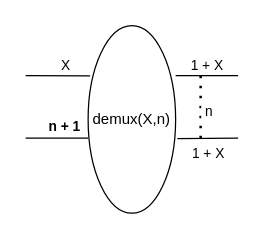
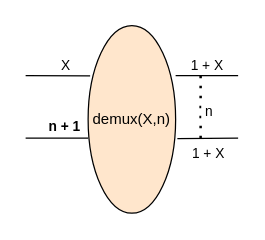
  <mxCell id="0" />
  <mxCell id="1" parent="0" />
- <mxCell id="2" value="demux(X,n)" style="ellipse;whiteSpace=wrap;html=1;" vertex="1" parent="1"><mxGeometry x="70" y="20" width="70" height="150" as="geometry" /></mxCell>
+ <mxCell id="2" value="demux(X,n)" style="ellipse;whiteSpace=wrap;html=1;fillColor=#ffe6cc;" vertex="1" parent="1"><mxGeometry x="70" y="20" width="70" height="150" as="geometry" /></mxCell>
  <mxCell id="3" value="" style="endArrow=none;html=1;rounded=0;entryX=0.023;entryY=0.268;entryDx=0;entryDy=0;entryPerimeter=0;" edge="1" parent="1" target="2"><mxGeometry width="50" height="50" relative="1" as="geometry"><mxPoint x="20" y="60" as="sourcePoint" /><mxPoint x="70" y="100" as="targetPoint" /></mxGeometry></mxCell>
  <mxCell id="4" value="X" style="edgeLabel;html=1;align=center;verticalAlign=bottom;resizable=0;points=[];labelPosition=center;verticalLabelPosition=top;" vertex="1" connectable="0" parent="3"><mxGeometry x="0.225" y="-2" relative="1" as="geometry"><mxPoint y="-2" as="offset" /></mxGeometry></mxCell>
  <mxCell id="5" value="" style="endArrow=none;html=1;rounded=0;entryX=0;entryY=0.6;entryDx=0;entryDy=0;entryPerimeter=0;" edge="1" parent="1" target="2"><mxGeometry width="50" height="50" relative="1" as="geometry"><mxPoint x="20" y="110" as="sourcePoint" /><mxPoint x="70" y="-40" as="targetPoint" /></mxGeometry></mxCell>
  <mxCell id="6" value="&lt;b&gt;n + 1&lt;/b&gt;" style="edgeLabel;html=1;align=center;verticalAlign=bottom;resizable=0;points=[];labelPosition=center;verticalLabelPosition=top;" vertex="1" connectable="0" parent="5"><mxGeometry x="0.184" y="1" relative="1" as="geometry"><mxPoint as="offset" /></mxGeometry></mxCell>
  <mxCell id="7" value="" style="endArrow=none;html=1;rounded=0;exitX=1;exitY=0.267;exitDx=0;exitDy=0;exitPerimeter=0;" edge="1" parent="1" source="2"><mxGeometry width="50" height="50" relative="1" as="geometry"><mxPoint x="140" y="60" as="sourcePoint" /><mxPoint x="190" y="60" as="targetPoint" /></mxGeometry></mxCell>
  <mxCell id="8" value="1 + X" style="edgeLabel;html=1;align=center;verticalAlign=bottom;resizable=0;points=[];labelPosition=center;verticalLabelPosition=top;" vertex="1" connectable="0" parent="7"><mxGeometry relative="1" as="geometry"><mxPoint as="offset" /></mxGeometry></mxCell>
  <mxCell id="9" value="" style="endArrow=none;html=1;rounded=0;exitX=1.02;exitY=0.603;exitDx=0;exitDy=0;exitPerimeter=0;" edge="1" parent="1" source="2"><mxGeometry width="50" height="50" relative="1" as="geometry"><mxPoint x="160" y="50" as="sourcePoint" /><mxPoint x="190" y="110" as="targetPoint" /></mxGeometry></mxCell>
  <mxCell id="10" value="1 + X" style="edgeLabel;html=1;align=center;verticalAlign=top;resizable=0;points=[];labelPosition=center;verticalLabelPosition=bottom;" vertex="1" connectable="0" parent="9"><mxGeometry x="-0.012" y="1" relative="1" as="geometry"><mxPoint as="offset" /></mxGeometry></mxCell>
  <mxCell id="11" value="" style="endArrow=none;dashed=1;html=1;dashPattern=1 3;strokeWidth=2;rounded=0;" edge="1" parent="1"><mxGeometry width="50" height="50" relative="1" as="geometry"><mxPoint x="160" y="60" as="sourcePoint" /><mxPoint x="160" y="110" as="targetPoint" /></mxGeometry></mxCell>
  <mxCell id="12" value="&amp;nbsp;n" style="edgeLabel;html=1;align=left;verticalAlign=middle;resizable=0;points=[];labelPosition=right;verticalLabelPosition=middle;" vertex="1" connectable="0" parent="11"><mxGeometry x="0.104" y="-1" relative="1" as="geometry"><mxPoint as="offset" /></mxGeometry></mxCell>
